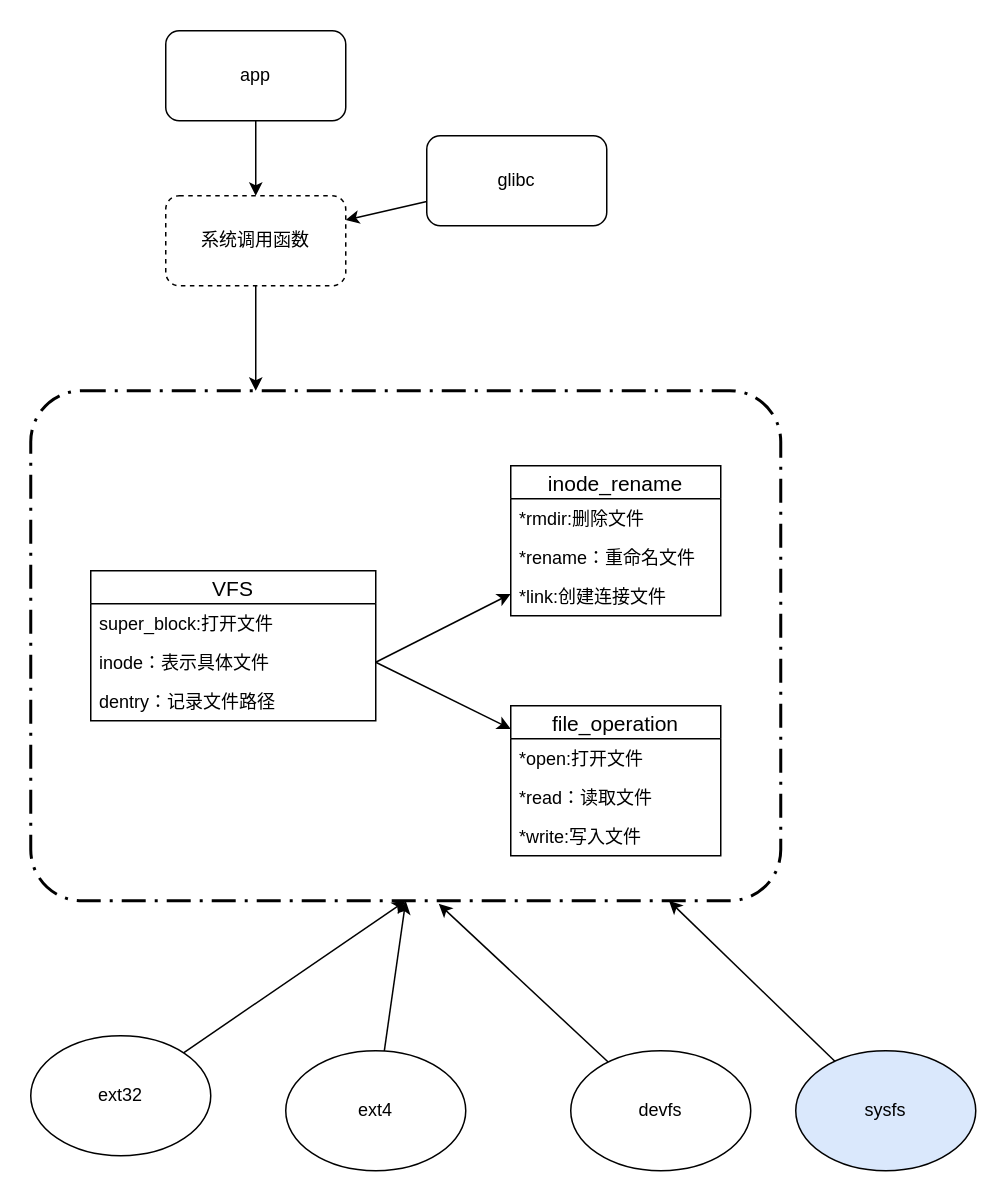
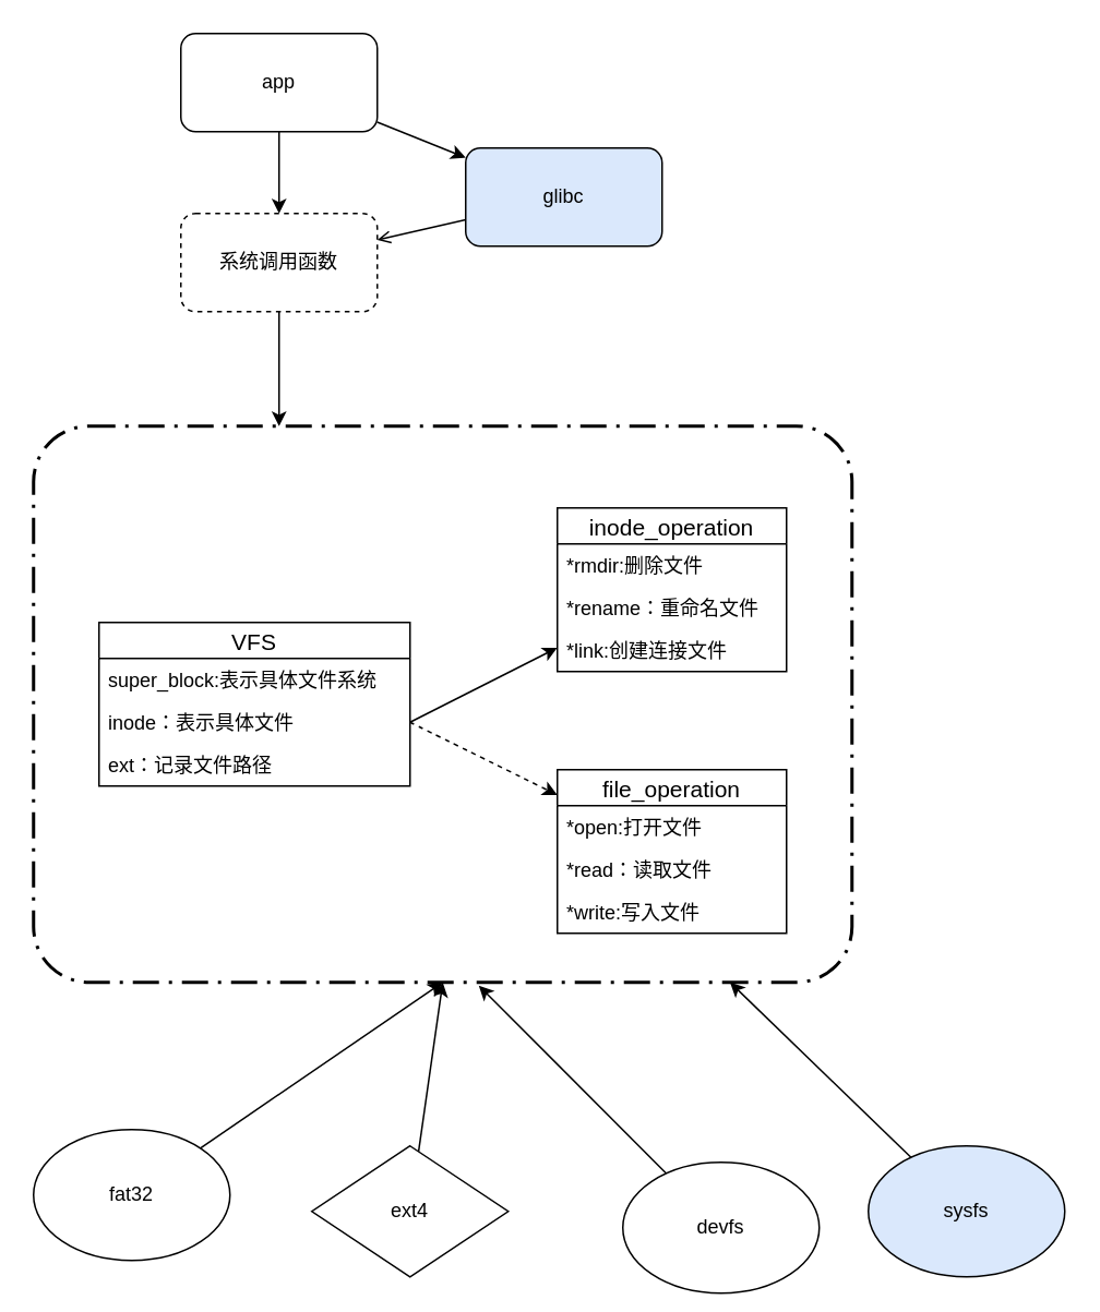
  <mxCell id="0" />
  <mxCell id="1" parent="0" />
  <mxCell id="2" value="" style="rounded=1;arcSize=10;dashed=1;strokeColor=#000000;fillColor=none;gradientColor=none;dashPattern=8 3 1 3;strokeWidth=2;" parent="1" vertex="1"><mxGeometry x="20" y="260" width="500" height="340" as="geometry" /></mxCell>
  <mxCell id="3" style="edgeStyle=none;curved=1;orthogonalLoop=1;jettySize=auto;html=1;exitX=1;exitY=0.5;exitDx=0;exitDy=0;" parent="1" source="13" target="15" edge="1"><mxGeometry relative="1" as="geometry" /></mxCell>
- <mxCell id="4" style="edgeStyle=none;curved=1;orthogonalLoop=1;jettySize=auto;html=1;exitX=1;exitY=0.5;exitDx=0;exitDy=0;" parent="1" source="13" target="19" edge="1"><mxGeometry relative="1" as="geometry" /></mxCell>
+ <mxCell id="4" style="edgeStyle=none;curved=1;orthogonalLoop=1;jettySize=auto;html=1;exitX=1;exitY=0.5;exitDx=0;exitDy=0;dashed=1;" parent="1" source="13" target="19" edge="1"><mxGeometry relative="1" as="geometry" /></mxCell>
  <mxCell id="5" style="edgeStyle=none;curved=1;orthogonalLoop=1;jettySize=auto;html=1;entryX=0.5;entryY=1;entryDx=0;entryDy=0;" parent="1" source="6" target="2" edge="1"><mxGeometry relative="1" as="geometry" /></mxCell>
- <mxCell id="6" value="ext32" style="ellipse;whiteSpace=wrap;html=1;" parent="1" vertex="1"><mxGeometry x="20" y="690" width="120" height="80" as="geometry" /></mxCell>
+ <mxCell id="6" value="fat32" style="ellipse;whiteSpace=wrap;html=1;" parent="1" vertex="1"><mxGeometry x="20" y="690" width="120" height="80" as="geometry" /></mxCell>
  <mxCell id="7" style="edgeStyle=none;curved=1;orthogonalLoop=1;jettySize=auto;html=1;entryX=0.5;entryY=1;entryDx=0;entryDy=0;" parent="1" source="8" target="2" edge="1"><mxGeometry relative="1" as="geometry" /></mxCell>
- <mxCell id="8" value="ext4" style="ellipse;whiteSpace=wrap;html=1;" parent="1" vertex="1"><mxGeometry x="190" y="700" width="120" height="80" as="geometry" /></mxCell>
+ <mxCell id="8" value="ext4" style="rhombus;whiteSpace=wrap;html=1;" parent="1" vertex="1"><mxGeometry x="190" y="700" width="120" height="80" as="geometry" /></mxCell>
  <mxCell id="9" style="edgeStyle=none;orthogonalLoop=1;jettySize=auto;html=1;entryX=0.544;entryY=1.006;entryDx=0;entryDy=0;entryPerimeter=0;curved=1;" parent="1" source="10" target="2" edge="1"><mxGeometry relative="1" as="geometry" /></mxCell>
- <mxCell id="10" value="devfs" style="ellipse;whiteSpace=wrap;html=1;" parent="1" vertex="1"><mxGeometry x="380" y="700" width="120" height="80" as="geometry" /></mxCell>
+ <mxCell id="10" value="devfs" style="ellipse;whiteSpace=wrap;html=1;" parent="1" vertex="1"><mxGeometry x="380" y="710" width="120" height="80" as="geometry" /></mxCell>
  <mxCell id="11" value="VFS" style="swimlane;fontStyle=0;childLayout=stackLayout;horizontal=1;startSize=22;horizontalStack=0;resizeParent=1;resizeParentMax=0;resizeLast=0;collapsible=1;marginBottom=0;align=center;fontSize=14;" parent="1" vertex="1"><mxGeometry x="60" y="380" width="190" height="100" as="geometry" /></mxCell>
- <mxCell id="12" value="super_block:打开文件" style="text;strokeColor=none;fillColor=none;spacingLeft=4;spacingRight=4;overflow=hidden;rotatable=0;points=[[0,0.5],[1,0.5]];portConstraint=eastwest;fontSize=12;" parent="11" vertex="1"><mxGeometry y="22" width="190" height="26" as="geometry" /></mxCell>
+ <mxCell id="12" value="super_block:表示具体文件系统" style="text;strokeColor=none;fillColor=none;spacingLeft=4;spacingRight=4;overflow=hidden;rotatable=0;points=[[0,0.5],[1,0.5]];portConstraint=eastwest;fontSize=12;" parent="11" vertex="1"><mxGeometry y="22" width="190" height="26" as="geometry" /></mxCell>
  <mxCell id="13" value="inode：表示具体文件" style="text;strokeColor=none;fillColor=none;spacingLeft=4;spacingRight=4;overflow=hidden;rotatable=0;points=[[0,0.5],[1,0.5]];portConstraint=eastwest;fontSize=12;" parent="11" vertex="1"><mxGeometry y="48" width="190" height="26" as="geometry" /></mxCell>
- <mxCell id="14" value="dentry：记录文件路径" style="text;strokeColor=none;fillColor=none;spacingLeft=4;spacingRight=4;overflow=hidden;rotatable=0;points=[[0,0.5],[1,0.5]];portConstraint=eastwest;fontSize=12;" parent="11" vertex="1"><mxGeometry y="74" width="190" height="26" as="geometry" /></mxCell>
- <mxCell id="15" value="inode_rename" style="swimlane;fontStyle=0;childLayout=stackLayout;horizontal=1;startSize=22;horizontalStack=0;resizeParent=1;resizeParentMax=0;resizeLast=0;collapsible=1;marginBottom=0;align=center;fontSize=14;" parent="1" vertex="1"><mxGeometry x="340" y="310" width="140" height="100" as="geometry" /></mxCell>
+ <mxCell id="14" value="ext：记录文件路径" style="text;strokeColor=none;fillColor=none;spacingLeft=4;spacingRight=4;overflow=hidden;rotatable=0;points=[[0,0.5],[1,0.5]];portConstraint=eastwest;fontSize=12;" parent="11" vertex="1"><mxGeometry y="74" width="190" height="26" as="geometry" /></mxCell>
+ <mxCell id="15" value="inode_operation" style="swimlane;fontStyle=0;childLayout=stackLayout;horizontal=1;startSize=22;horizontalStack=0;resizeParent=1;resizeParentMax=0;resizeLast=0;collapsible=1;marginBottom=0;align=center;fontSize=14;" parent="1" vertex="1"><mxGeometry x="340" y="310" width="140" height="100" as="geometry" /></mxCell>
  <mxCell id="16" value="*rmdir:删除文件" style="text;strokeColor=none;fillColor=none;spacingLeft=4;spacingRight=4;overflow=hidden;rotatable=0;points=[[0,0.5],[1,0.5]];portConstraint=eastwest;fontSize=12;" parent="15" vertex="1"><mxGeometry y="22" width="140" height="26" as="geometry" /></mxCell>
  <mxCell id="17" value="*rename：重命名文件" style="text;strokeColor=none;fillColor=none;spacingLeft=4;spacingRight=4;overflow=hidden;rotatable=0;points=[[0,0.5],[1,0.5]];portConstraint=eastwest;fontSize=12;" parent="15" vertex="1"><mxGeometry y="48" width="140" height="26" as="geometry" /></mxCell>
  <mxCell id="18" value="*link:创建连接文件" style="text;strokeColor=none;fillColor=none;spacingLeft=4;spacingRight=4;overflow=hidden;rotatable=0;points=[[0,0.5],[1,0.5]];portConstraint=eastwest;fontSize=12;" parent="15" vertex="1"><mxGeometry y="74" width="140" height="26" as="geometry" /></mxCell>
  <mxCell id="19" value="file_operation" style="swimlane;fontStyle=0;childLayout=stackLayout;horizontal=1;startSize=22;horizontalStack=0;resizeParent=1;resizeParentMax=0;resizeLast=0;collapsible=1;marginBottom=0;align=center;fontSize=14;" parent="1" vertex="1"><mxGeometry x="340" y="470" width="140" height="100" as="geometry" /></mxCell>
  <mxCell id="20" value="*open:打开文件" style="text;strokeColor=none;fillColor=none;spacingLeft=4;spacingRight=4;overflow=hidden;rotatable=0;points=[[0,0.5],[1,0.5]];portConstraint=eastwest;fontSize=12;" parent="19" vertex="1"><mxGeometry y="22" width="140" height="26" as="geometry" /></mxCell>
  <mxCell id="21" value="*read：读取文件" style="text;strokeColor=none;fillColor=none;spacingLeft=4;spacingRight=4;overflow=hidden;rotatable=0;points=[[0,0.5],[1,0.5]];portConstraint=eastwest;fontSize=12;" parent="19" vertex="1"><mxGeometry y="48" width="140" height="26" as="geometry" /></mxCell>
  <mxCell id="22" value="*write:写入文件" style="text;strokeColor=none;fillColor=none;spacingLeft=4;spacingRight=4;overflow=hidden;rotatable=0;points=[[0,0.5],[1,0.5]];portConstraint=eastwest;fontSize=12;" parent="19" vertex="1"><mxGeometry y="74" width="140" height="26" as="geometry" /></mxCell>
  <mxCell id="23" style="edgeStyle=none;curved=1;orthogonalLoop=1;jettySize=auto;html=1;entryX=0.3;entryY=0;entryDx=0;entryDy=0;entryPerimeter=0;" parent="1" source="24" target="2" edge="1"><mxGeometry relative="1" as="geometry" /></mxCell>
  <mxCell id="24" value="系统调用函数" style="rounded=1;whiteSpace=wrap;html=1;dashed=1;" parent="1" vertex="1"><mxGeometry x="110" y="130" width="120" height="60" as="geometry" /></mxCell>
  <mxCell id="25" style="edgeStyle=none;curved=1;orthogonalLoop=1;jettySize=auto;html=1;entryX=0.5;entryY=0;entryDx=0;entryDy=0;" parent="1" source="27" target="24" edge="1"><mxGeometry relative="1" as="geometry" /></mxCell>
+ <mxCell id="26" style="edgeStyle=none;curved=1;orthogonalLoop=1;jettySize=auto;html=1;" parent="1" source="27" target="29" edge="1"><mxGeometry relative="1" as="geometry" /></mxCell>
  <mxCell id="27" value="app" style="rounded=1;whiteSpace=wrap;html=1;" parent="1" vertex="1"><mxGeometry x="110" y="20" width="120" height="60" as="geometry" /></mxCell>
- <mxCell id="28" style="edgeStyle=none;curved=1;orthogonalLoop=1;jettySize=auto;html=1;" parent="1" source="29" target="24" edge="1"><mxGeometry relative="1" as="geometry" /></mxCell>
- <mxCell id="29" value="glibc" style="rounded=1;whiteSpace=wrap;html=1;" parent="1" vertex="1"><mxGeometry x="284" y="90" width="120" height="60" as="geometry" /></mxCell>
+ <mxCell id="28" style="edgeStyle=none;curved=1;orthogonalLoop=1;jettySize=auto;html=1;endArrow=open;" parent="1" source="29" target="24" edge="1"><mxGeometry relative="1" as="geometry" /></mxCell>
+ <mxCell id="29" value="glibc" style="rounded=1;whiteSpace=wrap;html=1;fillColor=#dae8fc;" parent="1" vertex="1"><mxGeometry x="284" y="90" width="120" height="60" as="geometry" /></mxCell>
  <mxCell id="30" value="sysfs" style="ellipse;whiteSpace=wrap;html=1;fillColor=#dae8fc;" parent="1" vertex="1"><mxGeometry x="530" y="700" width="120" height="80" as="geometry" /></mxCell>
  <mxCell id="31" value="" style="endArrow=classic;html=1;" parent="1" source="30" target="2" edge="1"><mxGeometry width="50" height="50" relative="1" as="geometry"><mxPoint x="540" y="680" as="sourcePoint" /><mxPoint x="590" y="630" as="targetPoint" /></mxGeometry></mxCell>
